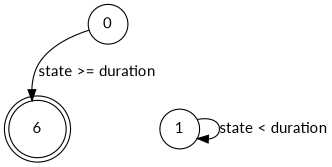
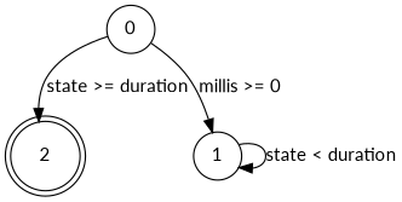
  digraph {
    fontname=Lato
    rankdir=TB
    node [fontname=Lato shape=circle]
    edge [fontname=Lato]
-   2 [shape=doublecircle label=6]
+   2 [shape=doublecircle]
    0
    1
    0 -> 2 [label="state >= duration"]
+   0 -> 1 [label="millis >= 0"]
    1 -> 1 [label="state < duration"]
  }
